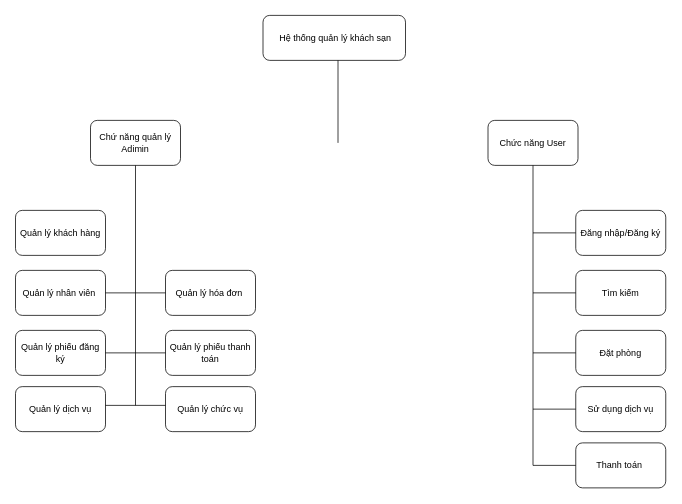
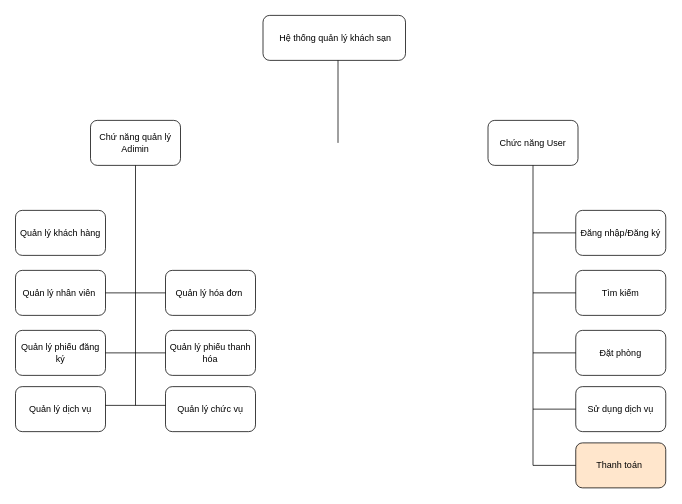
  <mxCell id="0" />
  <mxCell id="1" parent="0" />
  <mxCell id="2" value="Quản lý khách hàng" style="rounded=1;whiteSpace=wrap;html=1;" vertex="1" parent="1"><mxGeometry x="20" y="280" width="120" height="60" as="geometry" /></mxCell>
  <mxCell id="3" value="&amp;nbsp;Hệ thống quản lý khách sạn" style="rounded=1;whiteSpace=wrap;html=1;" vertex="1" parent="1"><mxGeometry x="350" y="20" width="190" height="60" as="geometry" /></mxCell>
  <mxCell id="4" value="Chứ năng quản lý Adimin" style="rounded=1;whiteSpace=wrap;html=1;" vertex="1" parent="1"><mxGeometry x="120" y="160" width="120" height="60" as="geometry" /></mxCell>
  <mxCell id="5" value="Chức năng User" style="rounded=1;whiteSpace=wrap;html=1;" vertex="1" parent="1"><mxGeometry x="650" y="160" width="120" height="60" as="geometry" /></mxCell>
  <mxCell id="6" value="Quản lý dịch vụ" style="rounded=1;whiteSpace=wrap;html=1;" vertex="1" parent="1"><mxGeometry x="20" y="515" width="120" height="60" as="geometry" /></mxCell>
  <mxCell id="7" value="Quản lý nhân viên&amp;nbsp;" style="rounded=1;whiteSpace=wrap;html=1;" vertex="1" parent="1"><mxGeometry x="20" y="360" width="120" height="60" as="geometry" /></mxCell>
  <mxCell id="8" value="Quản lý hóa đơn&amp;nbsp;" style="rounded=1;whiteSpace=wrap;html=1;" vertex="1" parent="1"><mxGeometry x="220" y="360" width="120" height="60" as="geometry" /></mxCell>
- <mxCell id="9" value="Quản lý phiếu thanh toán" style="rounded=1;whiteSpace=wrap;html=1;" vertex="1" parent="1"><mxGeometry x="220" y="440" width="120" height="60" as="geometry" /></mxCell>
+ <mxCell id="9" value="Quản lý phiếu thanh hóa" style="rounded=1;whiteSpace=wrap;html=1;" vertex="1" parent="1"><mxGeometry x="220" y="440" width="120" height="60" as="geometry" /></mxCell>
  <mxCell id="10" value="Quản lý phiếu đăng ký" style="rounded=1;whiteSpace=wrap;html=1;" vertex="1" parent="1"><mxGeometry x="20" y="440" width="120" height="60" as="geometry" /></mxCell>
  <mxCell id="11" value="Quản lý chức vụ" style="rounded=1;whiteSpace=wrap;html=1;" vertex="1" parent="1"><mxGeometry x="220" y="515" width="120" height="60" as="geometry" /></mxCell>
  <mxCell id="12" value="Đặt phòng" style="rounded=1;whiteSpace=wrap;html=1;" vertex="1" parent="1"><mxGeometry x="767" y="440" width="120" height="60" as="geometry" /></mxCell>
  <mxCell id="13" value="Sử dụng dịch vụ" style="rounded=1;whiteSpace=wrap;html=1;" vertex="1" parent="1"><mxGeometry x="767" y="515" width="120" height="60" as="geometry" /></mxCell>
- <mxCell id="14" value="Thanh toán&amp;nbsp;" style="rounded=1;whiteSpace=wrap;html=1;" vertex="1" parent="1"><mxGeometry x="767" y="590" width="120" height="60" as="geometry" /></mxCell>
+ <mxCell id="14" value="Thanh toán&amp;nbsp;" style="rounded=1;whiteSpace=wrap;html=1;fillColor=#ffe6cc;" vertex="1" parent="1"><mxGeometry x="767" y="590" width="120" height="60" as="geometry" /></mxCell>
  <mxCell id="15" value="Đăng nhập/Đăng ký" style="rounded=1;whiteSpace=wrap;html=1;" vertex="1" parent="1"><mxGeometry x="767" y="280" width="120" height="60" as="geometry" /></mxCell>
  <mxCell id="16" value="Tìm kiếm" style="rounded=1;whiteSpace=wrap;html=1;" vertex="1" parent="1"><mxGeometry x="767" y="360" width="120" height="60" as="geometry" /></mxCell>
  <mxCell id="17" value="" style="endArrow=none;html=1;rounded=0;" edge="1" parent="1"><mxGeometry width="50" height="50" relative="1" as="geometry"><mxPoint x="450" y="190" as="sourcePoint" /><mxPoint x="450" y="80" as="targetPoint" /></mxGeometry></mxCell>
  <mxCell id="18" value="" style="endArrow=none;html=1;rounded=0;entryX=0.5;entryY=1;entryDx=0;entryDy=0;" edge="1" parent="1" target="4"><mxGeometry width="50" height="50" relative="1" as="geometry"><mxPoint x="180" y="540" as="sourcePoint" /><mxPoint x="440" y="300" as="targetPoint" /></mxGeometry></mxCell>
  <mxCell id="19" value="" style="endArrow=none;html=1;rounded=0;exitX=1;exitY=0.5;exitDx=0;exitDy=0;entryX=0;entryY=0.5;entryDx=0;entryDy=0;" edge="1" parent="1" source="7" target="8"><mxGeometry width="50" height="50" relative="1" as="geometry"><mxPoint x="390" y="350" as="sourcePoint" /><mxPoint x="440" y="300" as="targetPoint" /></mxGeometry></mxCell>
  <mxCell id="20" value="" style="endArrow=none;html=1;rounded=0;entryX=0;entryY=0.5;entryDx=0;entryDy=0;exitX=1;exitY=0.5;exitDx=0;exitDy=0;" edge="1" parent="1"><mxGeometry width="50" height="50" relative="1" as="geometry"><mxPoint x="140" y="540" as="sourcePoint" /><mxPoint x="220" y="540" as="targetPoint" /></mxGeometry></mxCell>
  <mxCell id="21" value="" style="endArrow=none;html=1;rounded=0;exitX=1;exitY=0.5;exitDx=0;exitDy=0;entryX=0;entryY=0.5;entryDx=0;entryDy=0;" edge="1" parent="1" source="10" target="9"><mxGeometry width="50" height="50" relative="1" as="geometry"><mxPoint x="390" y="350" as="sourcePoint" /><mxPoint x="440" y="300" as="targetPoint" /></mxGeometry></mxCell>
  <mxCell id="22" value="" style="endArrow=none;html=1;rounded=0;entryX=0.5;entryY=1;entryDx=0;entryDy=0;" edge="1" parent="1" target="5"><mxGeometry width="50" height="50" relative="1" as="geometry"><mxPoint x="710" y="620" as="sourcePoint" /><mxPoint x="440" y="310" as="targetPoint" /></mxGeometry></mxCell>
  <mxCell id="23" value="" style="endArrow=none;html=1;rounded=0;entryX=0;entryY=0.5;entryDx=0;entryDy=0;" edge="1" parent="1" target="15"><mxGeometry width="50" height="50" relative="1" as="geometry"><mxPoint x="710" y="310" as="sourcePoint" /><mxPoint x="510" y="320" as="targetPoint" /></mxGeometry></mxCell>
  <mxCell id="24" value="" style="endArrow=none;html=1;rounded=0;entryX=0;entryY=0.5;entryDx=0;entryDy=0;" edge="1" parent="1" target="16"><mxGeometry width="50" height="50" relative="1" as="geometry"><mxPoint x="710" y="390" as="sourcePoint" /><mxPoint x="440" y="330" as="targetPoint" /></mxGeometry></mxCell>
  <mxCell id="25" value="" style="endArrow=none;html=1;rounded=0;entryX=0;entryY=0.5;entryDx=0;entryDy=0;" edge="1" parent="1" target="12"><mxGeometry width="50" height="50" relative="1" as="geometry"><mxPoint x="710" y="470" as="sourcePoint" /><mxPoint x="600" y="440" as="targetPoint" /></mxGeometry></mxCell>
  <mxCell id="26" value="" style="endArrow=none;html=1;rounded=0;entryX=0;entryY=0.5;entryDx=0;entryDy=0;" edge="1" parent="1" target="13"><mxGeometry width="50" height="50" relative="1" as="geometry"><mxPoint x="710" y="545" as="sourcePoint" /><mxPoint x="520" y="460" as="targetPoint" /></mxGeometry></mxCell>
  <mxCell id="27" value="" style="endArrow=none;html=1;rounded=0;entryX=0;entryY=0.5;entryDx=0;entryDy=0;" edge="1" parent="1" target="14"><mxGeometry width="50" height="50" relative="1" as="geometry"><mxPoint x="710" y="620" as="sourcePoint" /><mxPoint x="590" y="550" as="targetPoint" /></mxGeometry></mxCell>
